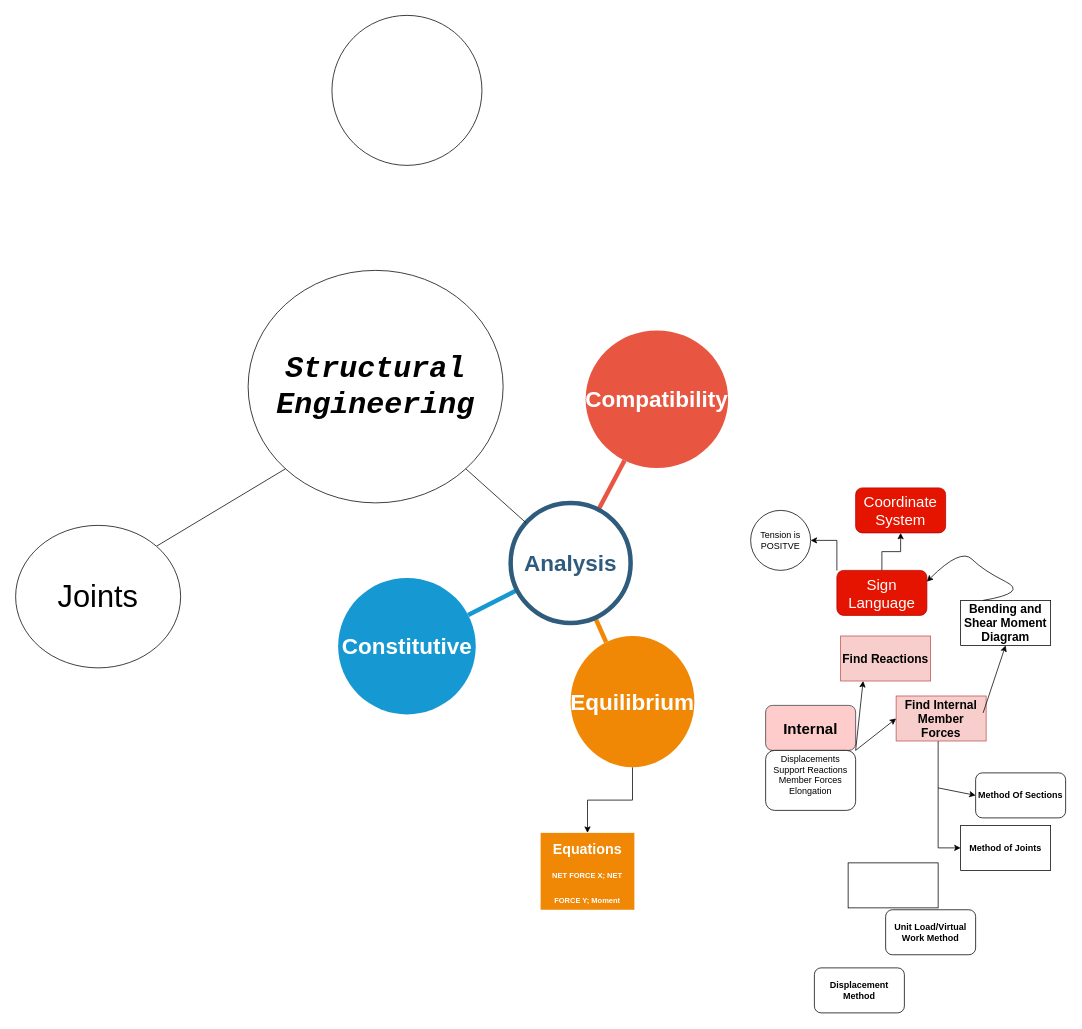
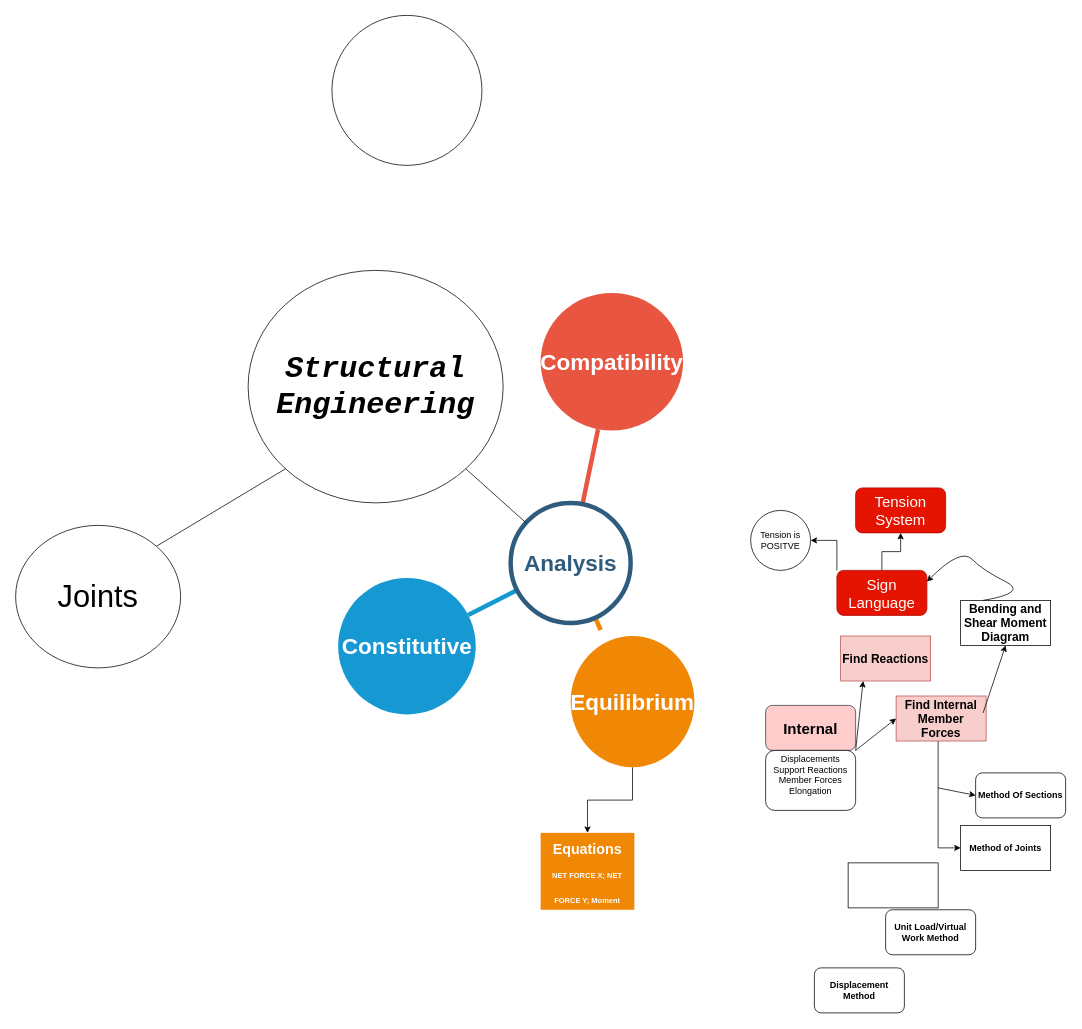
  <mxCell id="0" />
  <mxCell id="1" parent="0" />
  <mxCell id="2" value="Constitutive" style="ellipse;whiteSpace=wrap;html=1;shadow=0;fontFamily=Helvetica;fontSize=30;fontColor=#FFFFFF;align=center;strokeWidth=3;fillColor=#1699D3;strokeColor=none;fontStyle=1" parent="1" vertex="1"><mxGeometry x="450" y="770" width="183.5" height="182" as="geometry" /></mxCell>
- <mxCell id="3" value="Compatibility" style="ellipse;whiteSpace=wrap;html=1;shadow=0;fontFamily=Helvetica;fontSize=30;fontColor=#FFFFFF;align=center;strokeWidth=3;fillColor=#E85642;strokeColor=none;fontStyle=1" parent="1" vertex="1"><mxGeometry x="780" y="440" width="190" height="183.5" as="geometry" /></mxCell>
+ <mxCell id="3" value="Compatibility" style="ellipse;whiteSpace=wrap;html=1;shadow=0;fontFamily=Helvetica;fontSize=30;fontColor=#FFFFFF;align=center;strokeWidth=3;fillColor=#E85642;strokeColor=none;fontStyle=1" parent="1" vertex="1"><mxGeometry x="720" y="390" width="190" height="183.5" as="geometry" /></mxCell>
  <mxCell id="4" value="" style="edgeStyle=orthogonalEdgeStyle;rounded=0;orthogonalLoop=1;jettySize=auto;html=1;" edge="1" parent="1" source="5" target="10"><mxGeometry relative="1" as="geometry" /></mxCell>
  <mxCell id="5" value="Equilibrium" style="ellipse;whiteSpace=wrap;html=1;shadow=0;fontFamily=Helvetica;fontSize=30;fontColor=#FFFFFF;align=center;strokeWidth=3;fillColor=#F08705;strokeColor=none;fontStyle=1" parent="1" vertex="1"><mxGeometry x="760" y="847.5" width="165" height="175" as="geometry" /></mxCell>
  <mxCell id="6" style="endArrow=none;strokeWidth=6;strokeColor=#1699D3;html=1;" parent="1" source="9" target="2" edge="1"><mxGeometry relative="1" as="geometry" /></mxCell>
  <mxCell id="7" style="endArrow=none;strokeWidth=6;strokeColor=#E85642;html=1;" parent="1" source="9" target="3" edge="1"><mxGeometry relative="1" as="geometry" /></mxCell>
- <mxCell id="8" value="" style="edgeStyle=none;endArrow=none;strokeWidth=6;strokeColor=#F08705;html=1;" parent="1" source="9" target="5" edge="1"><mxGeometry x="181" y="226.5" width="100" height="100" as="geometry"><mxPoint x="-259" y="76.5" as="sourcePoint" /><mxPoint x="-159" y="-23.5" as="targetPoint" /></mxGeometry></mxCell>
+ <mxCell id="8" value="" style="edgeStyle=none;endArrow=none;strokeWidth=6;strokeColor=#F08705;html=1;dashed=1;" parent="1" source="9" target="5" edge="1"><mxGeometry x="181" y="226.5" width="100" height="100" as="geometry"><mxPoint x="-259" y="76.5" as="sourcePoint" /><mxPoint x="-159" y="-23.5" as="targetPoint" /></mxGeometry></mxCell>
  <mxCell id="9" value="Analysis" style="ellipse;whiteSpace=wrap;html=1;shadow=0;fontFamily=Helvetica;fontSize=30;fontColor=#2F5B7C;align=center;strokeColor=#2F5B7C;strokeWidth=6;fillColor=#FFFFFF;fontStyle=1;gradientColor=none;" parent="1" vertex="1"><mxGeometry x="680" y="670" width="160" height="160" as="geometry" /></mxCell>
  <mxCell id="10" value="&lt;font style=&quot;font-size: 19px;&quot;&gt;Equations&lt;/font&gt;&lt;div style=&quot;line-height: 90%;&quot;&gt;&lt;font style=&quot;font-size: 10px;&quot;&gt;NET FORCE X; NET FORCE Y; Moment&lt;/font&gt;&lt;/div&gt;" style="whiteSpace=wrap;html=1;fontSize=30;fillColor=#F08705;strokeColor=none;fontColor=#FFFFFF;shadow=0;strokeWidth=3;fontStyle=1;" vertex="1" parent="1"><mxGeometry x="720" y="1110" width="125" height="102.5" as="geometry" /></mxCell>
  <mxCell id="11" value="" style="edgeStyle=orthogonalEdgeStyle;rounded=0;orthogonalLoop=1;jettySize=auto;html=1;" edge="1" parent="1" source="13" target="14"><mxGeometry relative="1" as="geometry" /></mxCell>
  <mxCell id="12" style="edgeStyle=orthogonalEdgeStyle;rounded=0;orthogonalLoop=1;jettySize=auto;html=1;exitX=0;exitY=0;exitDx=0;exitDy=0;" edge="1" parent="1" source="13" target="15"><mxGeometry relative="1" as="geometry"><mxPoint x="1040" y="720" as="targetPoint" /></mxGeometry></mxCell>
  <mxCell id="13" value="Sign Language" style="rounded=1;whiteSpace=wrap;html=1;fillColor=#e51400;fontColor=#ffffff;strokeColor=#B20000;fontSize=20;" vertex="1" parent="1"><mxGeometry x="1115" y="760" width="120" height="60" as="geometry" /></mxCell>
- <mxCell id="14" value="Coordinate System" style="rounded=1;whiteSpace=wrap;html=1;fillColor=#e51400;fontColor=#ffffff;strokeColor=#B20000;fontSize=20;" vertex="1" parent="1"><mxGeometry x="1140" y="650" width="120" height="60" as="geometry" /></mxCell>
+ <mxCell id="14" value="Tension System" style="rounded=1;whiteSpace=wrap;html=1;fillColor=#e51400;fontColor=#ffffff;strokeColor=#B20000;fontSize=20;" vertex="1" parent="1"><mxGeometry x="1140" y="650" width="120" height="60" as="geometry" /></mxCell>
  <mxCell id="15" value="Tension is POSITVE" style="ellipse;whiteSpace=wrap;html=1;aspect=fixed;" vertex="1" parent="1"><mxGeometry x="1000" y="680" width="80" height="80" as="geometry" /></mxCell>
  <mxCell id="16" value="&lt;font style=&quot;font-size: 20px;&quot;&gt;Internal&lt;/font&gt;" style="rounded=1;whiteSpace=wrap;html=1;fontStyle=1;fillColor=#ffcccc;strokeColor=#36393d;" vertex="1" parent="1"><mxGeometry x="1020" y="940" width="120" height="60" as="geometry" /></mxCell>
  <mxCell id="17" value="Displacements&lt;div&gt;Support Reactions&lt;/div&gt;&lt;div&gt;Member Forces&lt;/div&gt;&lt;div&gt;Elongation&lt;/div&gt;&lt;div&gt;&lt;br&gt;&lt;/div&gt;" style="rounded=1;whiteSpace=wrap;html=1;" vertex="1" parent="1"><mxGeometry x="1020" y="1000" width="120" height="80" as="geometry" /></mxCell>
  <mxCell id="18" value="Unit Load/Virtual Work Method" style="rounded=1;whiteSpace=wrap;html=1;fontStyle=1" vertex="1" parent="1"><mxGeometry x="1180" y="1212.5" width="120" height="60" as="geometry" /></mxCell>
  <mxCell id="19" value="Displacement Method" style="rounded=1;whiteSpace=wrap;html=1;fontStyle=1" vertex="1" parent="1"><mxGeometry x="1085" y="1290" width="120" height="60" as="geometry" /></mxCell>
  <mxCell id="20" value="Method Of Sections" style="rounded=1;whiteSpace=wrap;html=1;fontStyle=1" vertex="1" parent="1"><mxGeometry x="1300" y="1030" width="120" height="60" as="geometry" /></mxCell>
  <mxCell id="21" value="Method of Joints" style="rounded=0;whiteSpace=wrap;html=1;fontStyle=1" vertex="1" parent="1"><mxGeometry x="1280" y="1100" width="120" height="60" as="geometry" /></mxCell>
  <mxCell id="22" value="&lt;font face=&quot;Courier New&quot; style=&quot;font-size: 40px;&quot;&gt;&lt;b style=&quot;&quot;&gt;&lt;i style=&quot;&quot;&gt;Structural Engineering&lt;/i&gt;&lt;/b&gt;&lt;/font&gt;" style="ellipse;whiteSpace=wrap;html=1;" vertex="1" parent="1"><mxGeometry x="330" y="360" width="340" height="310" as="geometry" /></mxCell>
  <mxCell id="23" value="" style="endArrow=none;html=1;rounded=0;entryX=1;entryY=1;entryDx=0;entryDy=0;" edge="1" parent="1" source="9" target="22"><mxGeometry width="50" height="50" relative="1" as="geometry"><mxPoint x="420" y="630" as="sourcePoint" /><mxPoint x="470" y="580" as="targetPoint" /></mxGeometry></mxCell>
  <mxCell id="24" value="" style="endArrow=none;html=1;rounded=0;entryX=0;entryY=1;entryDx=0;entryDy=0;exitX=1;exitY=0;exitDx=0;exitDy=0;" edge="1" parent="1" source="25" target="22"><mxGeometry width="50" height="50" relative="1" as="geometry"><mxPoint x="210" y="710" as="sourcePoint" /><mxPoint x="590" y="650" as="targetPoint" /></mxGeometry></mxCell>
  <mxCell id="25" value="&lt;font style=&quot;font-size: 41px;&quot;&gt;Joints&lt;/font&gt;" style="ellipse;whiteSpace=wrap;html=1;" vertex="1" parent="1"><mxGeometry x="20" y="700" width="220" height="190" as="geometry" /></mxCell>
  <mxCell id="26" value="" style="ellipse;whiteSpace=wrap;html=1;" vertex="1" parent="1"><mxGeometry x="441.75" y="20" width="200" height="200" as="geometry" /></mxCell>
  <mxCell id="27" value="Find Reactions" style="rounded=0;whiteSpace=wrap;html=1;fillColor=#f8cecc;strokeColor=#b85450;fontStyle=1;fontSize=16;" vertex="1" parent="1"><mxGeometry x="1120" y="847.5" width="120" height="60" as="geometry" /></mxCell>
  <mxCell id="28" value="" style="edgeStyle=orthogonalEdgeStyle;rounded=0;orthogonalLoop=1;jettySize=auto;html=1;" edge="1" parent="1" source="29" target="21"><mxGeometry relative="1" as="geometry"><Array as="points"><mxPoint x="1250" y="1130" /></Array></mxGeometry></mxCell>
  <mxCell id="29" value="Find Internal Member Forces" style="rounded=0;whiteSpace=wrap;html=1;fillColor=#f8cecc;strokeColor=#b85450;fontStyle=1;fontSize=16;" vertex="1" parent="1"><mxGeometry x="1194" y="927.5" width="120" height="60" as="geometry" /></mxCell>
  <mxCell id="30" value="" style="endArrow=classic;html=1;rounded=0;entryX=0;entryY=0.5;entryDx=0;entryDy=0;" edge="1" parent="1" target="20"><mxGeometry width="50" height="50" relative="1" as="geometry"><mxPoint x="1250" y="1050" as="sourcePoint" /><mxPoint x="1290" y="1060" as="targetPoint" /></mxGeometry></mxCell>
  <mxCell id="31" value="" style="endArrow=classic;html=1;rounded=0;exitX=0.5;exitY=1;exitDx=0;exitDy=0;entryX=0.5;entryY=0;entryDx=0;entryDy=0;" edge="1" parent="1" source="16" target="17"><mxGeometry width="50" height="50" relative="1" as="geometry"><mxPoint x="1070" y="1000" as="sourcePoint" /><mxPoint x="1120" y="950" as="targetPoint" /></mxGeometry></mxCell>
  <mxCell id="32" value="" style="endArrow=classic;html=1;rounded=0;entryX=0.25;entryY=1;entryDx=0;entryDy=0;exitX=1;exitY=0;exitDx=0;exitDy=0;" edge="1" parent="1" source="17" target="27"><mxGeometry width="50" height="50" relative="1" as="geometry"><mxPoint x="1130" y="1010" as="sourcePoint" /><mxPoint x="1130" y="1000" as="targetPoint" /></mxGeometry></mxCell>
  <mxCell id="33" value="" style="endArrow=classic;html=1;rounded=0;entryX=0;entryY=0.5;entryDx=0;entryDy=0;exitX=1;exitY=0;exitDx=0;exitDy=0;" edge="1" parent="1" source="17" target="29"><mxGeometry width="50" height="50" relative="1" as="geometry"><mxPoint x="1150" y="1010" as="sourcePoint" /><mxPoint x="1130" y="1000" as="targetPoint" /></mxGeometry></mxCell>
  <mxCell id="34" value="" style="endArrow=classic;html=1;rounded=0;" edge="1" parent="1"><mxGeometry width="50" height="50" relative="1" as="geometry"><mxPoint x="1310" y="950" as="sourcePoint" /><mxPoint x="1340" y="860" as="targetPoint" /></mxGeometry></mxCell>
  <mxCell id="35" value="&lt;b&gt;&lt;font style=&quot;font-size: 16px;&quot;&gt;Bending and Shear Moment Diagram&lt;/font&gt;&lt;/b&gt;" style="rounded=0;whiteSpace=wrap;html=1;" vertex="1" parent="1"><mxGeometry x="1280" y="800" width="120" height="60" as="geometry" /></mxCell>
  <mxCell id="36" value="" style="curved=1;endArrow=classic;html=1;rounded=0;entryX=1;entryY=0.25;entryDx=0;entryDy=0;exitX=0.25;exitY=0;exitDx=0;exitDy=0;" edge="1" parent="1" source="35" target="13"><mxGeometry width="50" height="50" relative="1" as="geometry"><mxPoint x="1320" y="790" as="sourcePoint" /><mxPoint x="1370" y="740" as="targetPoint" /><Array as="points"><mxPoint x="1370" y="790" /><mxPoint x="1310" y="760" /><mxPoint x="1280" y="730" /></Array></mxGeometry></mxCell>
  <mxCell id="37" value="" style="rounded=0;whiteSpace=wrap;html=1;" vertex="1" parent="1"><mxGeometry x="1130" y="1150" width="120" height="60" as="geometry" /></mxCell>
